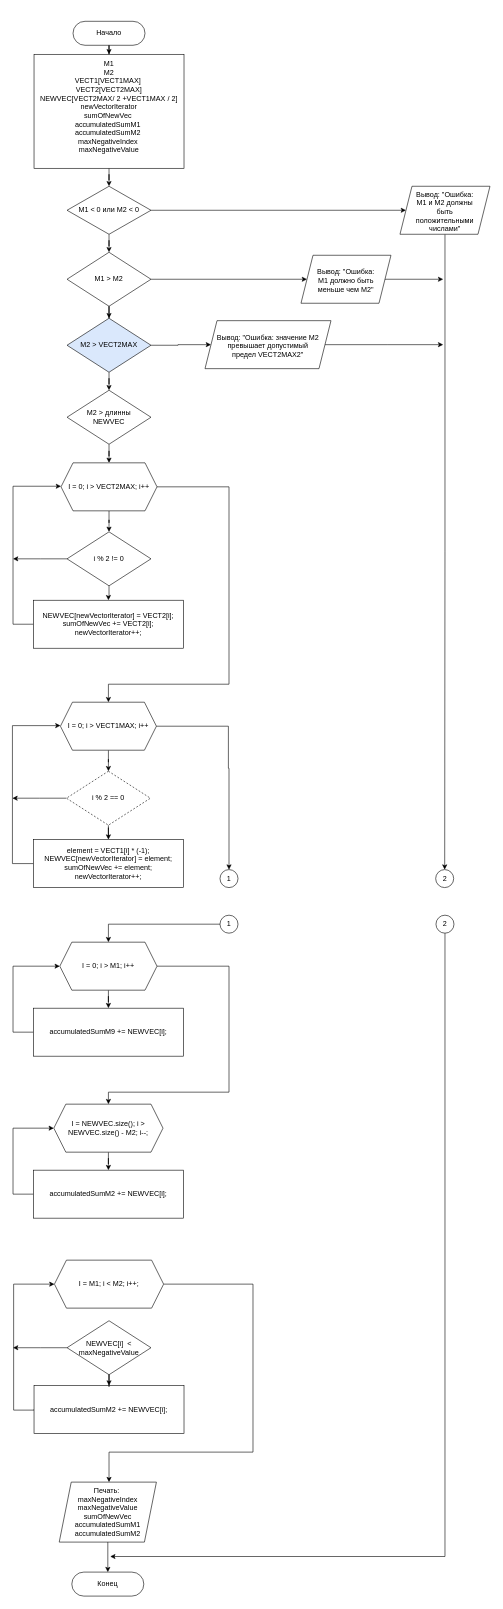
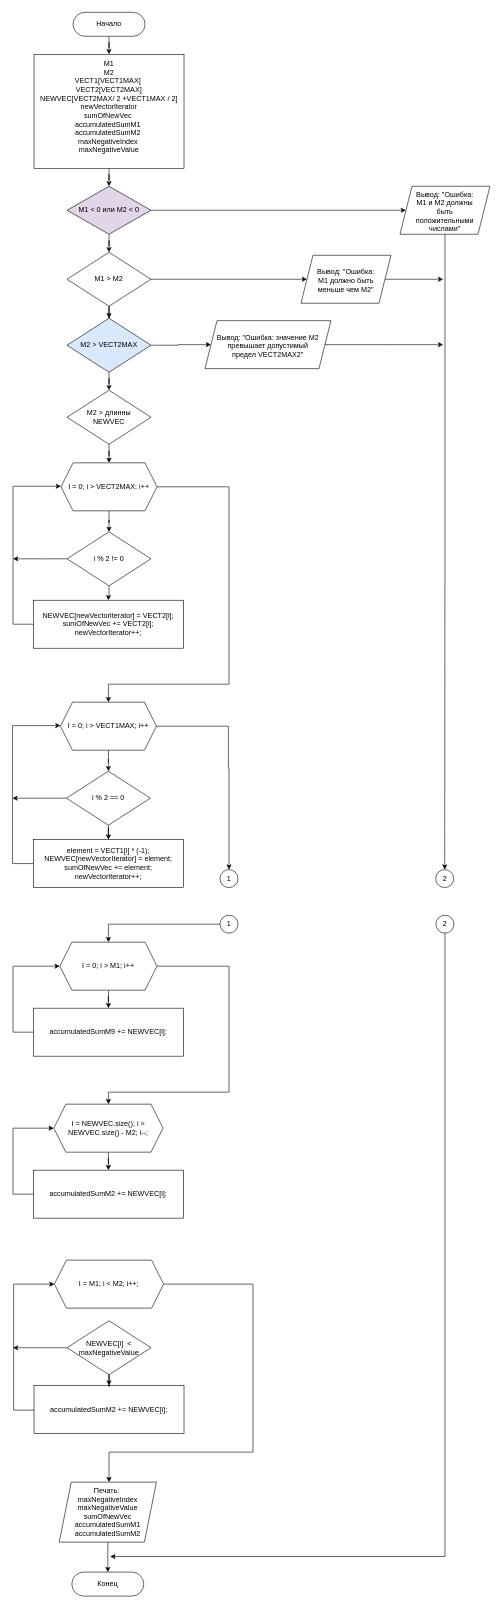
  <mxCell id="0" />
  <mxCell id="1" parent="0" />
  <mxCell id="2" value="" style="edgeStyle=orthogonalEdgeStyle;rounded=0;orthogonalLoop=1;jettySize=auto;html=1;" parent="1" source="3" target="5" edge="1"><mxGeometry relative="1" as="geometry" /></mxCell>
- <mxCell id="3" value="Начало" style="rounded=1;whiteSpace=wrap;html=1;comic=0;arcSize=50;" parent="1" vertex="1"><mxGeometry x="121" y="35" width="120" height="40" as="geometry" /></mxCell>
+ <mxCell id="3" value="Начало" style="rounded=1;whiteSpace=wrap;html=1;comic=0;arcSize=50;" parent="1" vertex="1"><mxGeometry x="121" width="120" height="40" as="geometry" y="20" /></mxCell>
  <mxCell id="4" value="" style="edgeStyle=orthogonalEdgeStyle;rounded=0;orthogonalLoop=1;jettySize=auto;html=1;" parent="1" source="5" target="8" edge="1"><mxGeometry relative="1" as="geometry" /></mxCell>
  <mxCell id="5" value="M1&lt;br&gt;M2&lt;br&gt;VECT1[VECT1MAX]&amp;nbsp;&lt;div&gt;VECT2[VECT2MAX]&lt;br&gt;NEWVEC[VECT2MAX/ 2 +VECT1MAX / 2]&lt;br&gt;newVectorIterator&lt;br&gt;sumOfNewVec&amp;nbsp;&lt;/div&gt;&lt;div&gt;accumulatedSumM1&amp;nbsp;&lt;/div&gt;&lt;div&gt;accumulatedSumM2&amp;nbsp;&lt;/div&gt;&lt;div&gt;maxNegativeIndex&amp;nbsp;&lt;/div&gt;&lt;div&gt;maxNegativeValue&lt;/div&gt;&lt;div&gt;&lt;br&gt;&lt;/div&gt;" style="rounded=0;whiteSpace=wrap;html=1;" parent="1" vertex="1"><mxGeometry x="56" y="90" width="250" height="190" as="geometry" /></mxCell>
  <mxCell id="6" value="" style="edgeStyle=orthogonalEdgeStyle;rounded=0;orthogonalLoop=1;jettySize=auto;html=1;" parent="1" source="8" target="14" edge="1"><mxGeometry relative="1" as="geometry" /></mxCell>
  <mxCell id="7" style="edgeStyle=orthogonalEdgeStyle;rounded=0;orthogonalLoop=1;jettySize=auto;html=1;entryX=0;entryY=0.5;entryDx=0;entryDy=0;" parent="1" source="8" target="11" edge="1"><mxGeometry relative="1" as="geometry" /></mxCell>
- <mxCell id="8" value="M1 &amp;lt; 0 или M2 &amp;lt; 0" style="rhombus;whiteSpace=wrap;html=1;" parent="1" vertex="1"><mxGeometry x="111" y="310" width="140" height="80" as="geometry" /></mxCell>
+ <mxCell id="8" value="M1 &amp;lt; 0 или M2 &amp;lt; 0" style="rhombus;whiteSpace=wrap;html=1;fillColor=#e1d5e7;" parent="1" vertex="1"><mxGeometry x="111" y="310" width="140" height="80" as="geometry" /></mxCell>
  <mxCell id="9" style="edgeStyle=orthogonalEdgeStyle;rounded=0;orthogonalLoop=1;jettySize=auto;html=1;fontColor=none;noLabel=1;exitX=0.5;exitY=1;exitDx=0;exitDy=0;" parent="1" edge="1" source="63"><mxGeometry relative="1" as="geometry"><mxPoint x="183" y="2594" as="targetPoint" /><mxPoint x="741" y="1590" as="sourcePoint" /><Array as="points"><mxPoint x="741" y="2594" /></Array></mxGeometry></mxCell>
  <mxCell id="10" style="edgeStyle=orthogonalEdgeStyle;rounded=0;orthogonalLoop=1;jettySize=auto;html=1;" edge="1" parent="1" source="11" target="60"><mxGeometry relative="1" as="geometry" /></mxCell>
  <mxCell id="11" value="Вывод: &quot;Ошибка: M1 и M2 должны быть положительными числами&quot;" style="shape=parallelogram;perimeter=parallelogramPerimeter;whiteSpace=wrap;html=1;fixedSize=1;spacing=8;spacingTop=3;spacingLeft=12;spacingRight=12;" parent="1" vertex="1"><mxGeometry x="666" y="310" width="150" height="80" as="geometry" /></mxCell>
  <mxCell id="12" value="" style="edgeStyle=orthogonalEdgeStyle;rounded=0;orthogonalLoop=1;jettySize=auto;html=1;" parent="1" source="14" target="19" edge="1"><mxGeometry relative="1" as="geometry" /></mxCell>
  <mxCell id="13" style="edgeStyle=orthogonalEdgeStyle;rounded=0;orthogonalLoop=1;jettySize=auto;html=1;" parent="1" source="14" target="16" edge="1"><mxGeometry relative="1" as="geometry" /></mxCell>
  <mxCell id="14" value="M1 &amp;gt; M2" style="rhombus;whiteSpace=wrap;html=1;" parent="1" vertex="1"><mxGeometry x="111" y="420" width="140" height="90" as="geometry" /></mxCell>
  <mxCell id="15" style="edgeStyle=orthogonalEdgeStyle;rounded=0;orthogonalLoop=1;jettySize=auto;html=1;" parent="1" edge="1"><mxGeometry relative="1" as="geometry"><mxPoint x="738" y="465" as="targetPoint" /><mxPoint x="638" y="465" as="sourcePoint" /></mxGeometry></mxCell>
  <mxCell id="16" value="Вывод: &quot;Ошибка: M1 должно быть меньше чем M2&quot;" style="shape=parallelogram;perimeter=parallelogramPerimeter;whiteSpace=wrap;html=1;fixedSize=1;spacing=8;spacingTop=3;spacingLeft=12;spacingRight=12;" parent="1" vertex="1"><mxGeometry x="501" y="425" width="150" height="80" as="geometry" /></mxCell>
  <mxCell id="17" value="" style="edgeStyle=orthogonalEdgeStyle;rounded=0;orthogonalLoop=1;jettySize=auto;html=1;" parent="1" source="19" target="23" edge="1"><mxGeometry relative="1" as="geometry" /></mxCell>
  <mxCell id="18" style="edgeStyle=orthogonalEdgeStyle;rounded=0;orthogonalLoop=1;jettySize=auto;html=1;entryX=0;entryY=0.5;entryDx=0;entryDy=0;" parent="1" source="19" target="21" edge="1"><mxGeometry relative="1" as="geometry" /></mxCell>
  <mxCell id="19" value="M2 &amp;gt; VECT2MAX" style="rhombus;whiteSpace=wrap;html=1;fillColor=#dae8fc;" parent="1" vertex="1"><mxGeometry x="111" y="530" width="140" height="90" as="geometry" /></mxCell>
  <mxCell id="20" style="edgeStyle=orthogonalEdgeStyle;rounded=0;orthogonalLoop=1;jettySize=auto;html=1;exitX=1;exitY=0.5;exitDx=0;exitDy=0;" parent="1" source="21" edge="1"><mxGeometry relative="1" as="geometry"><mxPoint x="738" y="574" as="targetPoint" /><mxPoint x="518" y="574" as="sourcePoint" /></mxGeometry></mxCell>
  <mxCell id="21" value="Вывод: &quot;Ошибка: значение M2 превышает допустимый предел VECT2MAX2&quot;" style="shape=parallelogram;perimeter=parallelogramPerimeter;whiteSpace=wrap;html=1;fixedSize=1;spacing=8;spacingTop=3;spacingLeft=12;spacingRight=12;" parent="1" vertex="1"><mxGeometry x="341" y="534" width="210" height="80" as="geometry" /></mxCell>
  <mxCell id="22" value="" style="edgeStyle=orthogonalEdgeStyle;rounded=0;orthogonalLoop=1;jettySize=auto;html=1;" parent="1" source="23" target="26" edge="1"><mxGeometry relative="1" as="geometry" /></mxCell>
  <mxCell id="23" value="M2 &amp;gt; длинны&lt;div&gt;NEWVEC&lt;/div&gt;" style="rhombus;whiteSpace=wrap;html=1;" parent="1" vertex="1"><mxGeometry x="111" y="650" width="140" height="90" as="geometry" /></mxCell>
  <mxCell id="24" value="" style="edgeStyle=orthogonalEdgeStyle;rounded=0;orthogonalLoop=1;jettySize=auto;html=1;" parent="1" source="26" target="29" edge="1"><mxGeometry relative="1" as="geometry" /></mxCell>
  <mxCell id="25" style="edgeStyle=orthogonalEdgeStyle;rounded=0;orthogonalLoop=1;jettySize=auto;html=1;entryX=0.5;entryY=0;entryDx=0;entryDy=0;" parent="1" source="26" target="33" edge="1"><mxGeometry relative="1" as="geometry"><mxPoint x="171" y="1140" as="targetPoint" /><Array as="points"><mxPoint x="381" y="811" /><mxPoint x="381" y="1140" /><mxPoint x="180" y="1140" /></Array></mxGeometry></mxCell>
  <mxCell id="26" value="I = 0; i &amp;gt; VECT2MAX; i++" style="shape=hexagon;perimeter=hexagonPerimeter2;whiteSpace=wrap;html=1;fixedSize=1;" parent="1" vertex="1"><mxGeometry x="101" y="771" width="160" height="80" as="geometry" /></mxCell>
  <mxCell id="27" value="" style="edgeStyle=orthogonalEdgeStyle;rounded=0;orthogonalLoop=1;jettySize=auto;html=1;" parent="1" source="29" target="31" edge="1"><mxGeometry relative="1" as="geometry" /></mxCell>
  <mxCell id="28" style="edgeStyle=orthogonalEdgeStyle;rounded=0;orthogonalLoop=1;jettySize=auto;html=1;" parent="1" source="29" edge="1"><mxGeometry relative="1" as="geometry"><mxPoint x="21" y="931" as="targetPoint" /></mxGeometry></mxCell>
  <mxCell id="29" value="i % 2 != 0" style="rhombus;whiteSpace=wrap;html=1;" parent="1" vertex="1"><mxGeometry x="111" y="886" width="140" height="90" as="geometry" /></mxCell>
  <mxCell id="30" style="edgeStyle=orthogonalEdgeStyle;rounded=0;orthogonalLoop=1;jettySize=auto;html=1;exitX=0;exitY=0.5;exitDx=0;exitDy=0;" parent="1" source="31" edge="1"><mxGeometry relative="1" as="geometry"><mxPoint x="101" y="810" as="targetPoint" /><Array as="points"><mxPoint x="21" y="1040" /><mxPoint x="21" y="810" /></Array></mxGeometry></mxCell>
  <mxCell id="31" value="&lt;div style=&quot;&quot;&gt;&lt;span style=&quot;background-color: initial;&quot;&gt;NEWVEC[newVectorIterator] = VECT2[i];&lt;/span&gt;&lt;/div&gt;&lt;div style=&quot;&quot;&gt;&lt;span style=&quot;background-color: initial;&quot;&gt;sumOfNewVec += VECT2[i];&lt;/span&gt;&lt;/div&gt;&lt;div style=&quot;&quot;&gt;&lt;span style=&quot;background-color: initial;&quot;&gt;newVectorIterator++;&lt;/span&gt;&lt;/div&gt;" style="rounded=0;whiteSpace=wrap;html=1;align=center;" parent="1" vertex="1"><mxGeometry x="55" y="1000" width="250" height="80" as="geometry" /></mxCell>
  <mxCell id="32" value="" style="edgeStyle=orthogonalEdgeStyle;rounded=0;orthogonalLoop=1;jettySize=auto;html=1;" parent="1" source="33" target="36" edge="1"><mxGeometry relative="1" as="geometry" /></mxCell>
  <mxCell id="33" value="I = 0; i &amp;gt; VECT1MAX; i++" style="shape=hexagon;perimeter=hexagonPerimeter2;whiteSpace=wrap;html=1;fixedSize=1;" parent="1" vertex="1"><mxGeometry x="100" y="1170" width="160" height="80" as="geometry" /></mxCell>
  <mxCell id="34" style="edgeStyle=orthogonalEdgeStyle;rounded=0;orthogonalLoop=1;jettySize=auto;html=1;" parent="1" source="36" edge="1"><mxGeometry relative="1" as="geometry"><mxPoint x="20" y="1330" as="targetPoint" /></mxGeometry></mxCell>
  <mxCell id="35" value="" style="edgeStyle=orthogonalEdgeStyle;rounded=0;orthogonalLoop=1;jettySize=auto;html=1;" parent="1" source="36" target="38" edge="1"><mxGeometry relative="1" as="geometry" /></mxCell>
- <mxCell id="36" value="i % 2 == 0" style="rhombus;whiteSpace=wrap;html=1;dashed=1;" parent="1" vertex="1"><mxGeometry x="110" y="1285" width="140" height="90" as="geometry" /></mxCell>
+ <mxCell id="36" value="i % 2 == 0" style="rhombus;whiteSpace=wrap;html=1;" parent="1" vertex="1"><mxGeometry x="110" y="1285" width="140" height="90" as="geometry" /></mxCell>
  <mxCell id="37" style="edgeStyle=orthogonalEdgeStyle;rounded=0;orthogonalLoop=1;jettySize=auto;html=1;exitX=0;exitY=0.5;exitDx=0;exitDy=0;" parent="1" source="38" edge="1"><mxGeometry relative="1" as="geometry"><mxPoint x="100" y="1209" as="targetPoint" /><Array as="points"><mxPoint x="20" y="1439" /><mxPoint x="20" y="1209" /></Array></mxGeometry></mxCell>
  <mxCell id="38" value="&lt;div style=&quot;&quot;&gt;element = VECT1[i] * (-1); NEWVEC[newVectorIterator] = element; sumOfNewVec += element; newVectorIterator++;&lt;/div&gt;" style="rounded=0;whiteSpace=wrap;html=1;align=center;" parent="1" vertex="1"><mxGeometry x="55" y="1399" width="250" height="80" as="geometry" /></mxCell>
  <mxCell id="39" style="edgeStyle=orthogonalEdgeStyle;rounded=0;orthogonalLoop=1;jettySize=auto;html=1;entryX=0.5;entryY=0;entryDx=0;entryDy=0;" parent="1" edge="1" target="59"><mxGeometry relative="1" as="geometry"><mxPoint x="381" y="1460" as="targetPoint" /><mxPoint x="260" y="1210" as="sourcePoint" /><Array as="points"><mxPoint x="380" y="1210" /><mxPoint x="380" y="1280" /><mxPoint x="381" y="1280" /></Array></mxGeometry></mxCell>
  <mxCell id="40" value="" style="edgeStyle=orthogonalEdgeStyle;rounded=0;orthogonalLoop=1;jettySize=auto;html=1;" parent="1" source="42" target="44" edge="1"><mxGeometry relative="1" as="geometry" /></mxCell>
  <mxCell id="41" style="edgeStyle=orthogonalEdgeStyle;rounded=0;orthogonalLoop=1;jettySize=auto;html=1;entryX=0.5;entryY=0;entryDx=0;entryDy=0;" parent="1" source="42" target="46" edge="1"><mxGeometry relative="1" as="geometry"><mxPoint x="381" y="1820" as="targetPoint" /><Array as="points"><mxPoint x="381" y="1610" /><mxPoint x="381" y="1820" /><mxPoint x="180" y="1820" /></Array></mxGeometry></mxCell>
  <mxCell id="42" value="I = 0; i &amp;gt; M1; i++" style="shape=hexagon;perimeter=hexagonPerimeter2;whiteSpace=wrap;html=1;fixedSize=1;" parent="1" vertex="1"><mxGeometry x="99" y="1570" width="162" height="80" as="geometry" /></mxCell>
  <mxCell id="43" style="edgeStyle=orthogonalEdgeStyle;rounded=0;orthogonalLoop=1;jettySize=auto;html=1;entryX=0;entryY=0.5;entryDx=0;entryDy=0;" parent="1" source="44" target="42" edge="1"><mxGeometry relative="1" as="geometry"><mxPoint x="21" y="1600" as="targetPoint" /><Array as="points"><mxPoint x="21" y="1720" /><mxPoint x="21" y="1610" /></Array></mxGeometry></mxCell>
  <mxCell id="44" value="&lt;div style=&quot;&quot;&gt;accumulatedSumM9 += NEWVEC[i];&lt;/div&gt;" style="rounded=0;whiteSpace=wrap;html=1;align=center;" parent="1" vertex="1"><mxGeometry x="55" y="1680" width="250" height="80" as="geometry" /></mxCell>
  <mxCell id="45" value="" style="edgeStyle=orthogonalEdgeStyle;rounded=0;orthogonalLoop=1;jettySize=auto;html=1;" parent="1" source="46" target="48" edge="1"><mxGeometry relative="1" as="geometry" /></mxCell>
  <mxCell id="46" value="I = NEWVEC.size(); i &amp;gt; NEWVEC.size() - M2; i--;" style="shape=hexagon;perimeter=hexagonPerimeter2;whiteSpace=wrap;html=1;fixedSize=1;" parent="1" vertex="1"><mxGeometry x="89" y="1840" width="182" height="80" as="geometry" /></mxCell>
  <mxCell id="47" style="edgeStyle=orthogonalEdgeStyle;rounded=0;orthogonalLoop=1;jettySize=auto;html=1;entryX=0;entryY=0.5;entryDx=0;entryDy=0;" parent="1" source="48" target="46" edge="1"><mxGeometry relative="1" as="geometry"><mxPoint x="21" y="1870" as="targetPoint" /><Array as="points"><mxPoint x="21" y="1990" /><mxPoint x="21" y="1880" /></Array></mxGeometry></mxCell>
  <mxCell id="48" value="&lt;div style=&quot;&quot;&gt;accumulatedSumM2 += NEWVEC[i];&lt;/div&gt;" style="rounded=0;whiteSpace=wrap;html=1;align=center;" parent="1" vertex="1"><mxGeometry x="55" y="1950" width="250" height="80" as="geometry" /></mxCell>
  <mxCell id="49" style="edgeStyle=orthogonalEdgeStyle;rounded=0;orthogonalLoop=1;jettySize=auto;html=1;" parent="1" source="50" edge="1"><mxGeometry relative="1" as="geometry"><mxPoint x="181" y="2470" as="targetPoint" /><Array as="points"><mxPoint x="421" y="2140" /><mxPoint x="421" y="2420" /><mxPoint x="181" y="2420" /></Array></mxGeometry></mxCell>
  <mxCell id="50" value="I = M1; i &amp;lt; M2; i++;" style="shape=hexagon;perimeter=hexagonPerimeter2;whiteSpace=wrap;html=1;fixedSize=1;" parent="1" vertex="1"><mxGeometry x="90" y="2100" width="182" height="80" as="geometry" /></mxCell>
  <mxCell id="51" style="edgeStyle=orthogonalEdgeStyle;rounded=0;orthogonalLoop=1;jettySize=auto;html=1;entryX=0;entryY=0.5;entryDx=0;entryDy=0;exitX=0;exitY=0.5;exitDx=0;exitDy=0;" parent="1" source="52" target="50" edge="1"><mxGeometry relative="1" as="geometry"><mxPoint x="22" y="2130" as="targetPoint" /><Array as="points"><mxPoint x="56" y="2350" /><mxPoint x="22" y="2350" /><mxPoint x="22" y="2140" /></Array></mxGeometry></mxCell>
  <mxCell id="52" value="&lt;div style=&quot;&quot;&gt;accumulatedSumM2 += NEWVEC[i];&lt;/div&gt;" style="rounded=0;whiteSpace=wrap;html=1;align=center;" parent="1" vertex="1"><mxGeometry x="56" y="2309" width="250" height="80" as="geometry" /></mxCell>
  <mxCell id="53" value="" style="edgeStyle=orthogonalEdgeStyle;rounded=0;orthogonalLoop=1;jettySize=auto;html=1;" parent="1" source="55" target="52" edge="1"><mxGeometry relative="1" as="geometry" /></mxCell>
  <mxCell id="54" style="edgeStyle=orthogonalEdgeStyle;rounded=0;orthogonalLoop=1;jettySize=auto;html=1;" parent="1" source="55" edge="1"><mxGeometry relative="1" as="geometry"><mxPoint x="21" y="2246" as="targetPoint" /></mxGeometry></mxCell>
  <mxCell id="55" value="NEWVEC[i]&amp;nbsp; &amp;lt; maxNegativeValue" style="rhombus;whiteSpace=wrap;html=1;" parent="1" vertex="1"><mxGeometry x="111" y="2201" width="140" height="90" as="geometry" /></mxCell>
  <mxCell id="56" value="" style="edgeStyle=orthogonalEdgeStyle;rounded=0;orthogonalLoop=1;jettySize=auto;html=1;" parent="1" source="57" target="58" edge="1"><mxGeometry relative="1" as="geometry" /></mxCell>
  <mxCell id="57" value="Печать:&amp;nbsp;&lt;div&gt;maxNegativeIndex maxNegativeValue&lt;div&gt;sumOfNewVec&lt;/div&gt;&lt;div&gt;accumulatedSumM1 accumulatedSumM2&lt;/div&gt;&lt;/div&gt;" style="shape=parallelogram;perimeter=parallelogramPerimeter;whiteSpace=wrap;html=1;fixedSize=1;" parent="1" vertex="1"><mxGeometry x="98" y="2470" width="162" height="100" as="geometry" /></mxCell>
  <mxCell id="58" value="Конец" style="rounded=1;whiteSpace=wrap;html=1;comic=0;arcSize=50;" parent="1" vertex="1"><mxGeometry x="119" y="2620" width="120" height="40" as="geometry" /></mxCell>
  <mxCell id="59" value="1" style="ellipse;whiteSpace=wrap;html=1;aspect=fixed;" vertex="1" parent="1"><mxGeometry x="366" y="1449" width="30" height="30" as="geometry" /></mxCell>
  <mxCell id="60" value="2" style="ellipse;whiteSpace=wrap;html=1;aspect=fixed;" vertex="1" parent="1"><mxGeometry x="725.51" y="1449" width="30" height="30" as="geometry" /></mxCell>
  <mxCell id="61" style="edgeStyle=orthogonalEdgeStyle;rounded=0;orthogonalLoop=1;jettySize=auto;html=1;entryX=0.5;entryY=0;entryDx=0;entryDy=0;" edge="1" parent="1" source="62" target="42"><mxGeometry relative="1" as="geometry" /></mxCell>
  <mxCell id="62" value="1" style="ellipse;whiteSpace=wrap;html=1;aspect=fixed;" vertex="1" parent="1"><mxGeometry x="366" y="1525" width="30" height="30" as="geometry" /></mxCell>
  <mxCell id="63" value="2" style="ellipse;whiteSpace=wrap;html=1;aspect=fixed;" vertex="1" parent="1"><mxGeometry x="726" y="1525" width="30" height="30" as="geometry" /></mxCell>
